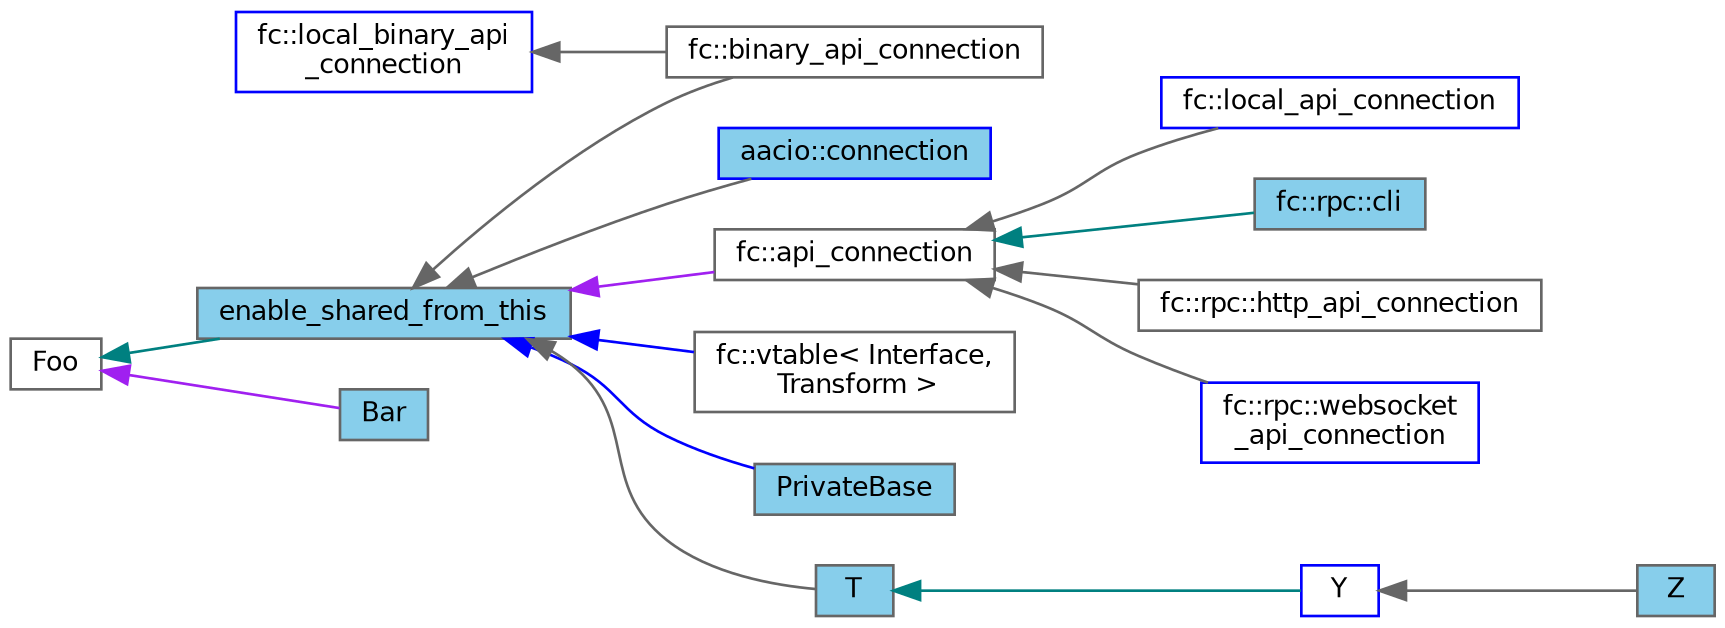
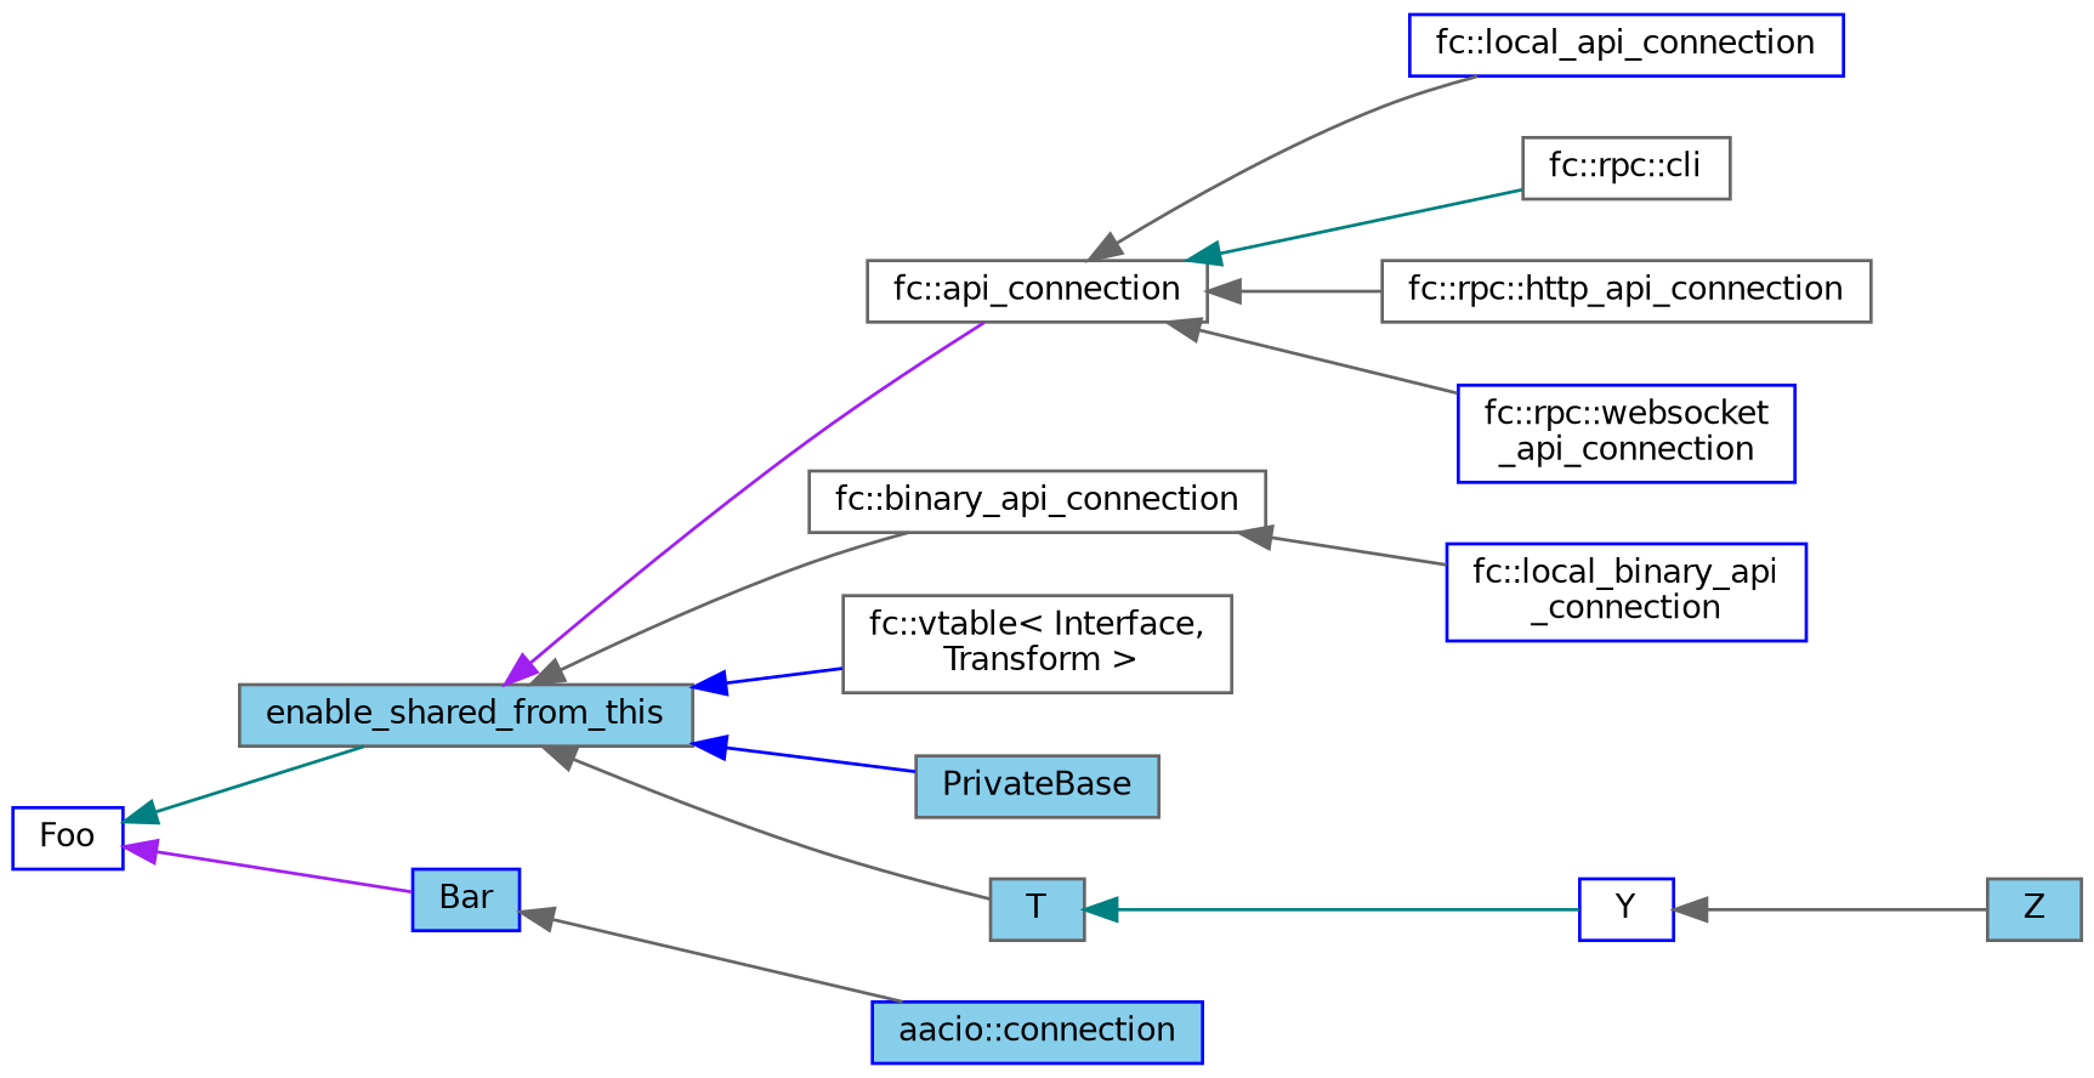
  digraph {
    rankdir=LR
    node [color=gray40 fillcolor=white fontname=Helvetica fontsize=10 shape=record style=filled]
    edge [color=gray40 dir=back fontname=Helvetica fontsize=10 labelfontname=Helvetica labelfontsize=10 style=solid]
    n1 [fillcolor=skyblue height=0.2 label=enable_shared_from_this width=0.4]
    n2 [color=blue fillcolor=skyblue height=0.2 label="aacio::connection" width=0.4]
    n3 [height=0.2 label="fc::api_connection" width=0.4]
    n4 [height=0.2 label="fc::binary_api_connection" width=0.4]
    n5 [height=0.2 label="fc::vtable\< Interface,\l Transform \>" width=0.4]
    n6 [fillcolor=skyblue height=0.2 label=PrivateBase width=0.4]
    n7 [fillcolor=skyblue height=0.2 label=T width=0.4]
    n8 [color=blue height=0.2 label="fc::local_api_connection" width=0.4]
-   n9 [fillcolor=skyblue height=0.2 label="fc::rpc::cli" width=0.4]
+   n9 [height=0.2 label="fc::rpc::cli" width=0.4]
    n10 [height=0.2 label="fc::rpc::http_api_connection" width=0.4]
    n11 [color=blue height=0.2 label="fc::rpc::websocket\l_api_connection" width=0.4]
    n12 [color=blue height=0.2 label="fc::local_binary_api\l_connection" width=0.4]
-   n13 [height=0.2 label=Foo width=0.4]
-   n14 [fillcolor=skyblue height=0.2 label=Bar width=0.4]
+   n13 [color=blue height=0.2 label=Foo width=0.4]
+   n14 [color=blue fillcolor=skyblue height=0.2 label=Bar width=0.4]
    n15 [color=blue height=0.2 label=Y width=0.4]
    n16 [fillcolor=skyblue height=0.2 label=Z width=0.4]
-   n1 -> n2
+   n14 -> n2
    n1 -> n3 [color=purple]
    n1 -> n4
    n1 -> n5 [color=blue]
    n1 -> n6 [color=blue]
    n1 -> n7
    n3 -> n8
    n3 -> n9 [color=teal]
    n3 -> n10
    n3 -> n11
-   n12 -> n4
+   n4 -> n12
    n7 -> n15 [color=teal]
    n13 -> n1 [color=teal]
    n13 -> n14 [color=purple]
    n15 -> n16
  }
